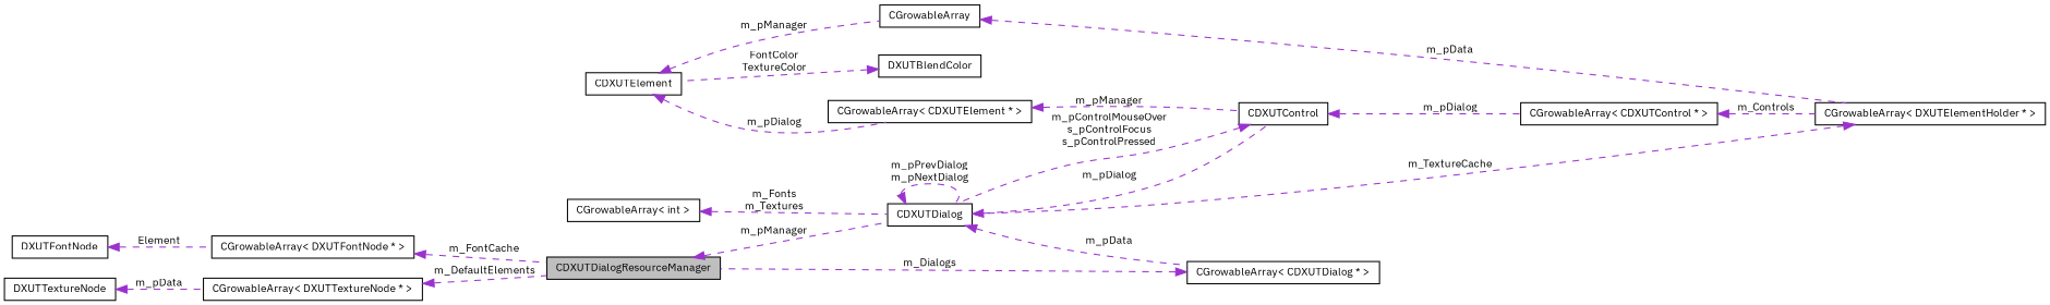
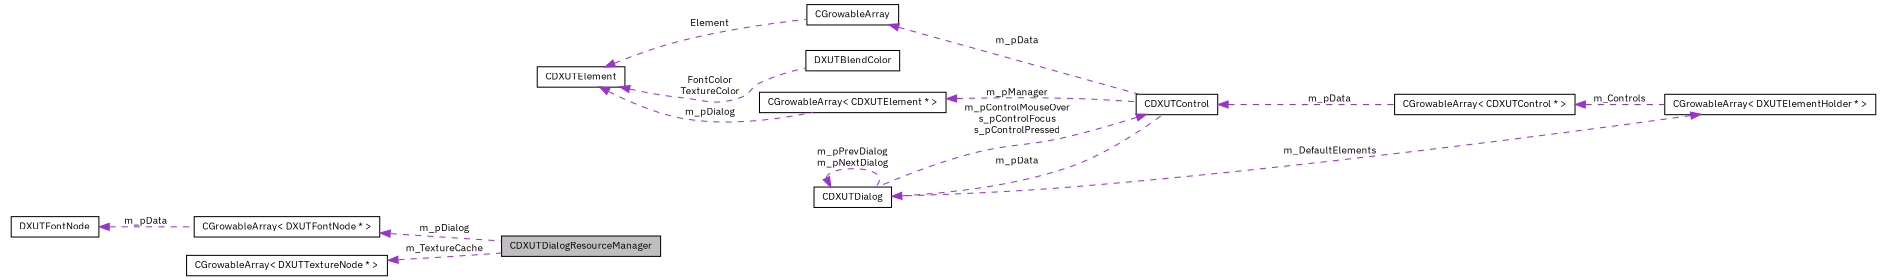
  digraph {
    fontname="IBM Plex Sans"
    rankdir=LR
    node [color=black fillcolor=white fontname="IBM Plex Sans" fontsize=10 shape=record style=filled]
    edge [color=darkorchid3 dir=back fontname="IBM Plex Sans" fontsize=10 labelfontname=FreeSans labelfontsize=10 style=dashed]
    n1 [fillcolor=grey75 fontcolor=black height=0.2 label=CDXUTDialogResourceManager width=0.4]
    n2 [height=0.2 label=CDXUTDialog width=0.4]
-   n3 [height=0.2 label="CGrowableArray\< CDXUTDialog * \>" width=0.4]
    n4 [height=0.2 label=CDXUTControl width=0.4]
    n5 [height=0.2 label="CGrowableArray\< CDXUTControl * \>" width=0.4]
-   n6 [height=0.2 label="CGrowableArray\< int \>" width=0.4]
    n7 [height=0.2 label="CGrowableArray\< DXUTElementHolder * \>" width=0.4]
    n8 [height=0.2 label="CGrowableArray\< CDXUTElement * \>" width=0.4]
    n9 [height=0.2 label=CDXUTElement width=0.4]
    n10 [height=0.2 label=CGrowableArray width=0.4]
    n11 [height=0.2 label=DXUTBlendColor width=0.4]
    n12 [height=0.2 label="CGrowableArray\< DXUTFontNode * \>" width=0.4]
    n13 [height=0.2 label=DXUTFontNode width=0.4]
    n14 [height=0.2 label="CGrowableArray\< DXUTTextureNode * \>" width=0.4]
-   n15 [height=0.2 label=DXUTTextureNode width=0.4]
-   n1 -> n2 [label=m_pManager]
    n2 -> n2 [label="m_pPrevDialog\nm_pNextDialog"]
-   n2 -> n3 [label=m_pData]
-   n2 -> n4 [label=m_pDialog]
-   n3 -> n1 [label=m_Dialogs]
+   n2 -> n4 [label=m_pData]
    n4 -> n2 [label="m_pControlMouseOver\ns_pControlFocus\ns_pControlPressed"]
-   n4 -> n5 [label=m_pDialog]
+   n4 -> n5 [label=m_pData]
    n5 -> n7 [label=m_Controls]
-   n6 -> n2 [label="m_Fonts\nm_Textures"]
-   n7 -> n2 [label=m_TextureCache]
+   n7 -> n2 [label=m_DefaultElements]
    n8 -> n4 [label=m_pManager]
    n9 -> n8 [label=m_pDialog]
-   n9 -> n10 [label=m_pManager]
-   n10 -> n7 [label=m_pData]
-   n11 -> n9 [label="FontColor\nTextureColor"]
-   n12 -> n1 [label=m_FontCache]
-   n13 -> n12 [label=Element]
-   n14 -> n1 [label=m_DefaultElements]
-   n15 -> n14 [label=m_pData]
+   n9 -> n10 [label=Element]
+   n10 -> n4 [label=m_pData]
+   n9 -> n11 [label="FontColor\nTextureColor"]
+   n12 -> n1 [label=m_pDialog]
+   n13 -> n12 [label=m_pData]
+   n14 -> n1 [label=m_TextureCache]
  }
